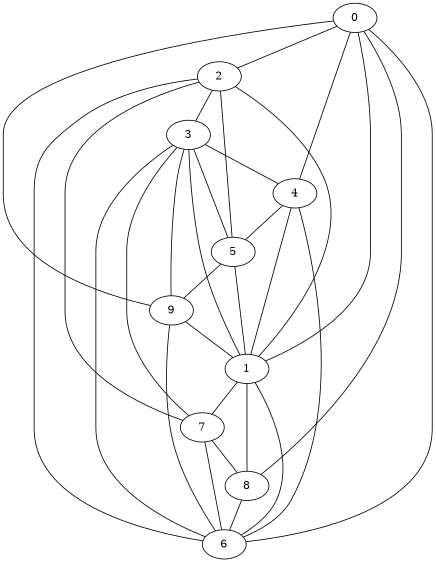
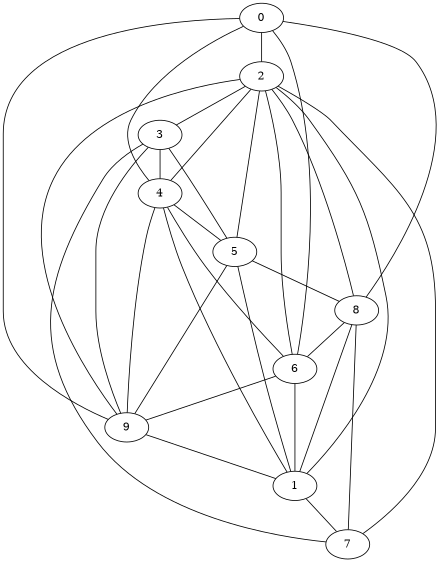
  graph {
    0
    2
    4
    8
    3
    5
    7
    6
    9
    1
    0 -- 2
    0 -- 4
    0 -- 8
    2 -- 3
    2 -- 5
    2 -- 7
    2 -- 6
+   2 -- 9
+   4 -- 2
    4 -- 5
+   8 -- 2
    8 -- 6
    8 -- 1
    3 -- 4
+   5 -- 8
    5 -- 3
    5 -- 9
    7 -- 8
    7 -- 3
    6 -- 0
    6 -- 4
-   6 -- 3
-   6 -- 7
    6 -- 9
    6 -- 1
    9 -- 0
+   9 -- 4
    9 -- 3
    9 -- 1
-   1 -- 0
    1 -- 2
    1 -- 4
-   1 -- 3
    1 -- 5
    1 -- 7
  }
